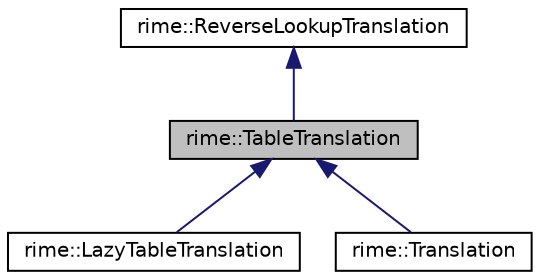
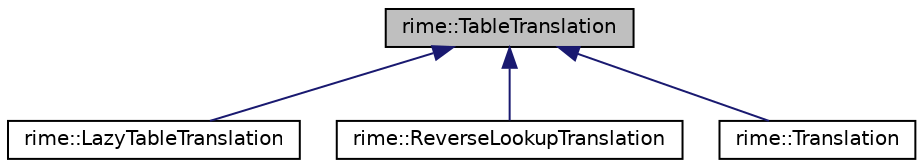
  digraph {
    node [color=black fillcolor=white fontname=Helvetica fontsize=10 shape=record style=filled]
    edge [color=midnightblue dir=back fontname=Helvetica fontsize=10 labelfontname=Helvetica labelfontsize=10 style=solid]
    n1 [fillcolor=grey75 fontcolor=black height=0.2 label="rime::TableTranslation" width=0.4]
    n2 [height=0.2 label="rime::LazyTableTranslation" width=0.4]
    n3 [height=0.2 label="rime::ReverseLookupTranslation" width=0.4]
    n4 [height=0.2 label="rime::Translation" width=0.4]
    n1 -> n2
-   n3 -> n1
+   n1 -> n3
    n1 -> n4
  }
